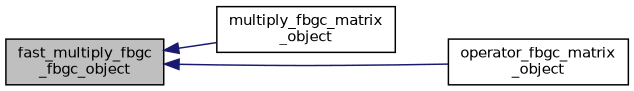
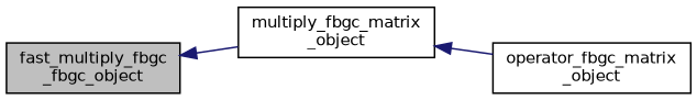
  digraph {
    rankdir=LR
    node [color=black fillcolor=white fontname=Helvetica fontsize=10 shape=record style=filled]
    edge [color=midnightblue dir=back fontname=Helvetica fontsize=10 labelfontname=Helvetica labelfontsize=10 style=solid]
    n1 [fillcolor=grey75 fontcolor=black height=0.2 label="fast_multiply_fbgc\l_fbgc_object" width=0.4]
    n2 [height=0.2 label="multiply_fbgc_matrix\l_object" width=0.4]
    n3 [height=0.2 label="operator_fbgc_matrix\l_object" width=0.4]
    n1 -> n2
-   n1 -> n3
+   n2 -> n3
  }
